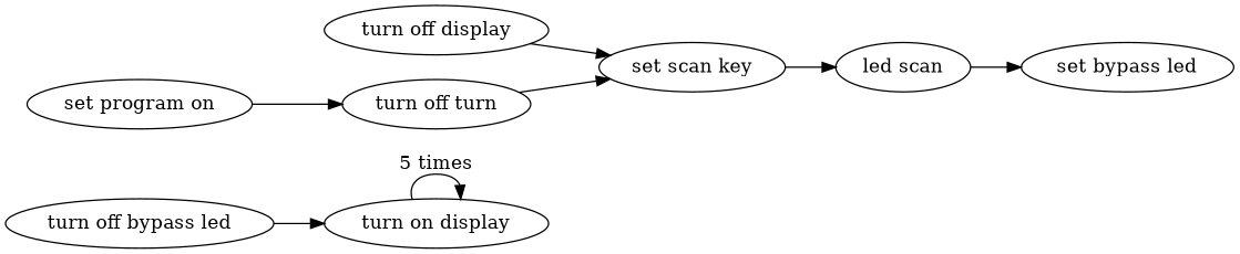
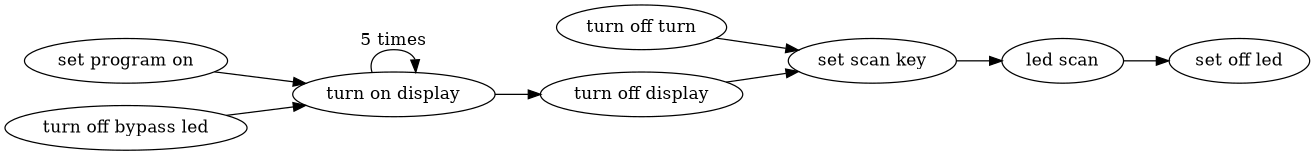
  digraph {
    rankdir=LR
    "turn on display"
    "turn off display"
    "set scan key"
    n4 [label="turn off turn"]
    "set program on"
    n6 [label="led scan"]
-   "set bypass led"
+   "set bypass led" [label="set off led"]
    "turn off bypass led"
    "turn on display" -> "turn on display" [label="5 times"]
+   "turn on display" -> "turn off display"
    "turn off display" -> "set scan key"
    "set scan key" -> n6
    n4 -> "set scan key"
-   "set program on" -> n4
+   "set program on" -> "turn on display"
    n6 -> "set bypass led"
    "turn off bypass led" -> "turn on display"
  }
